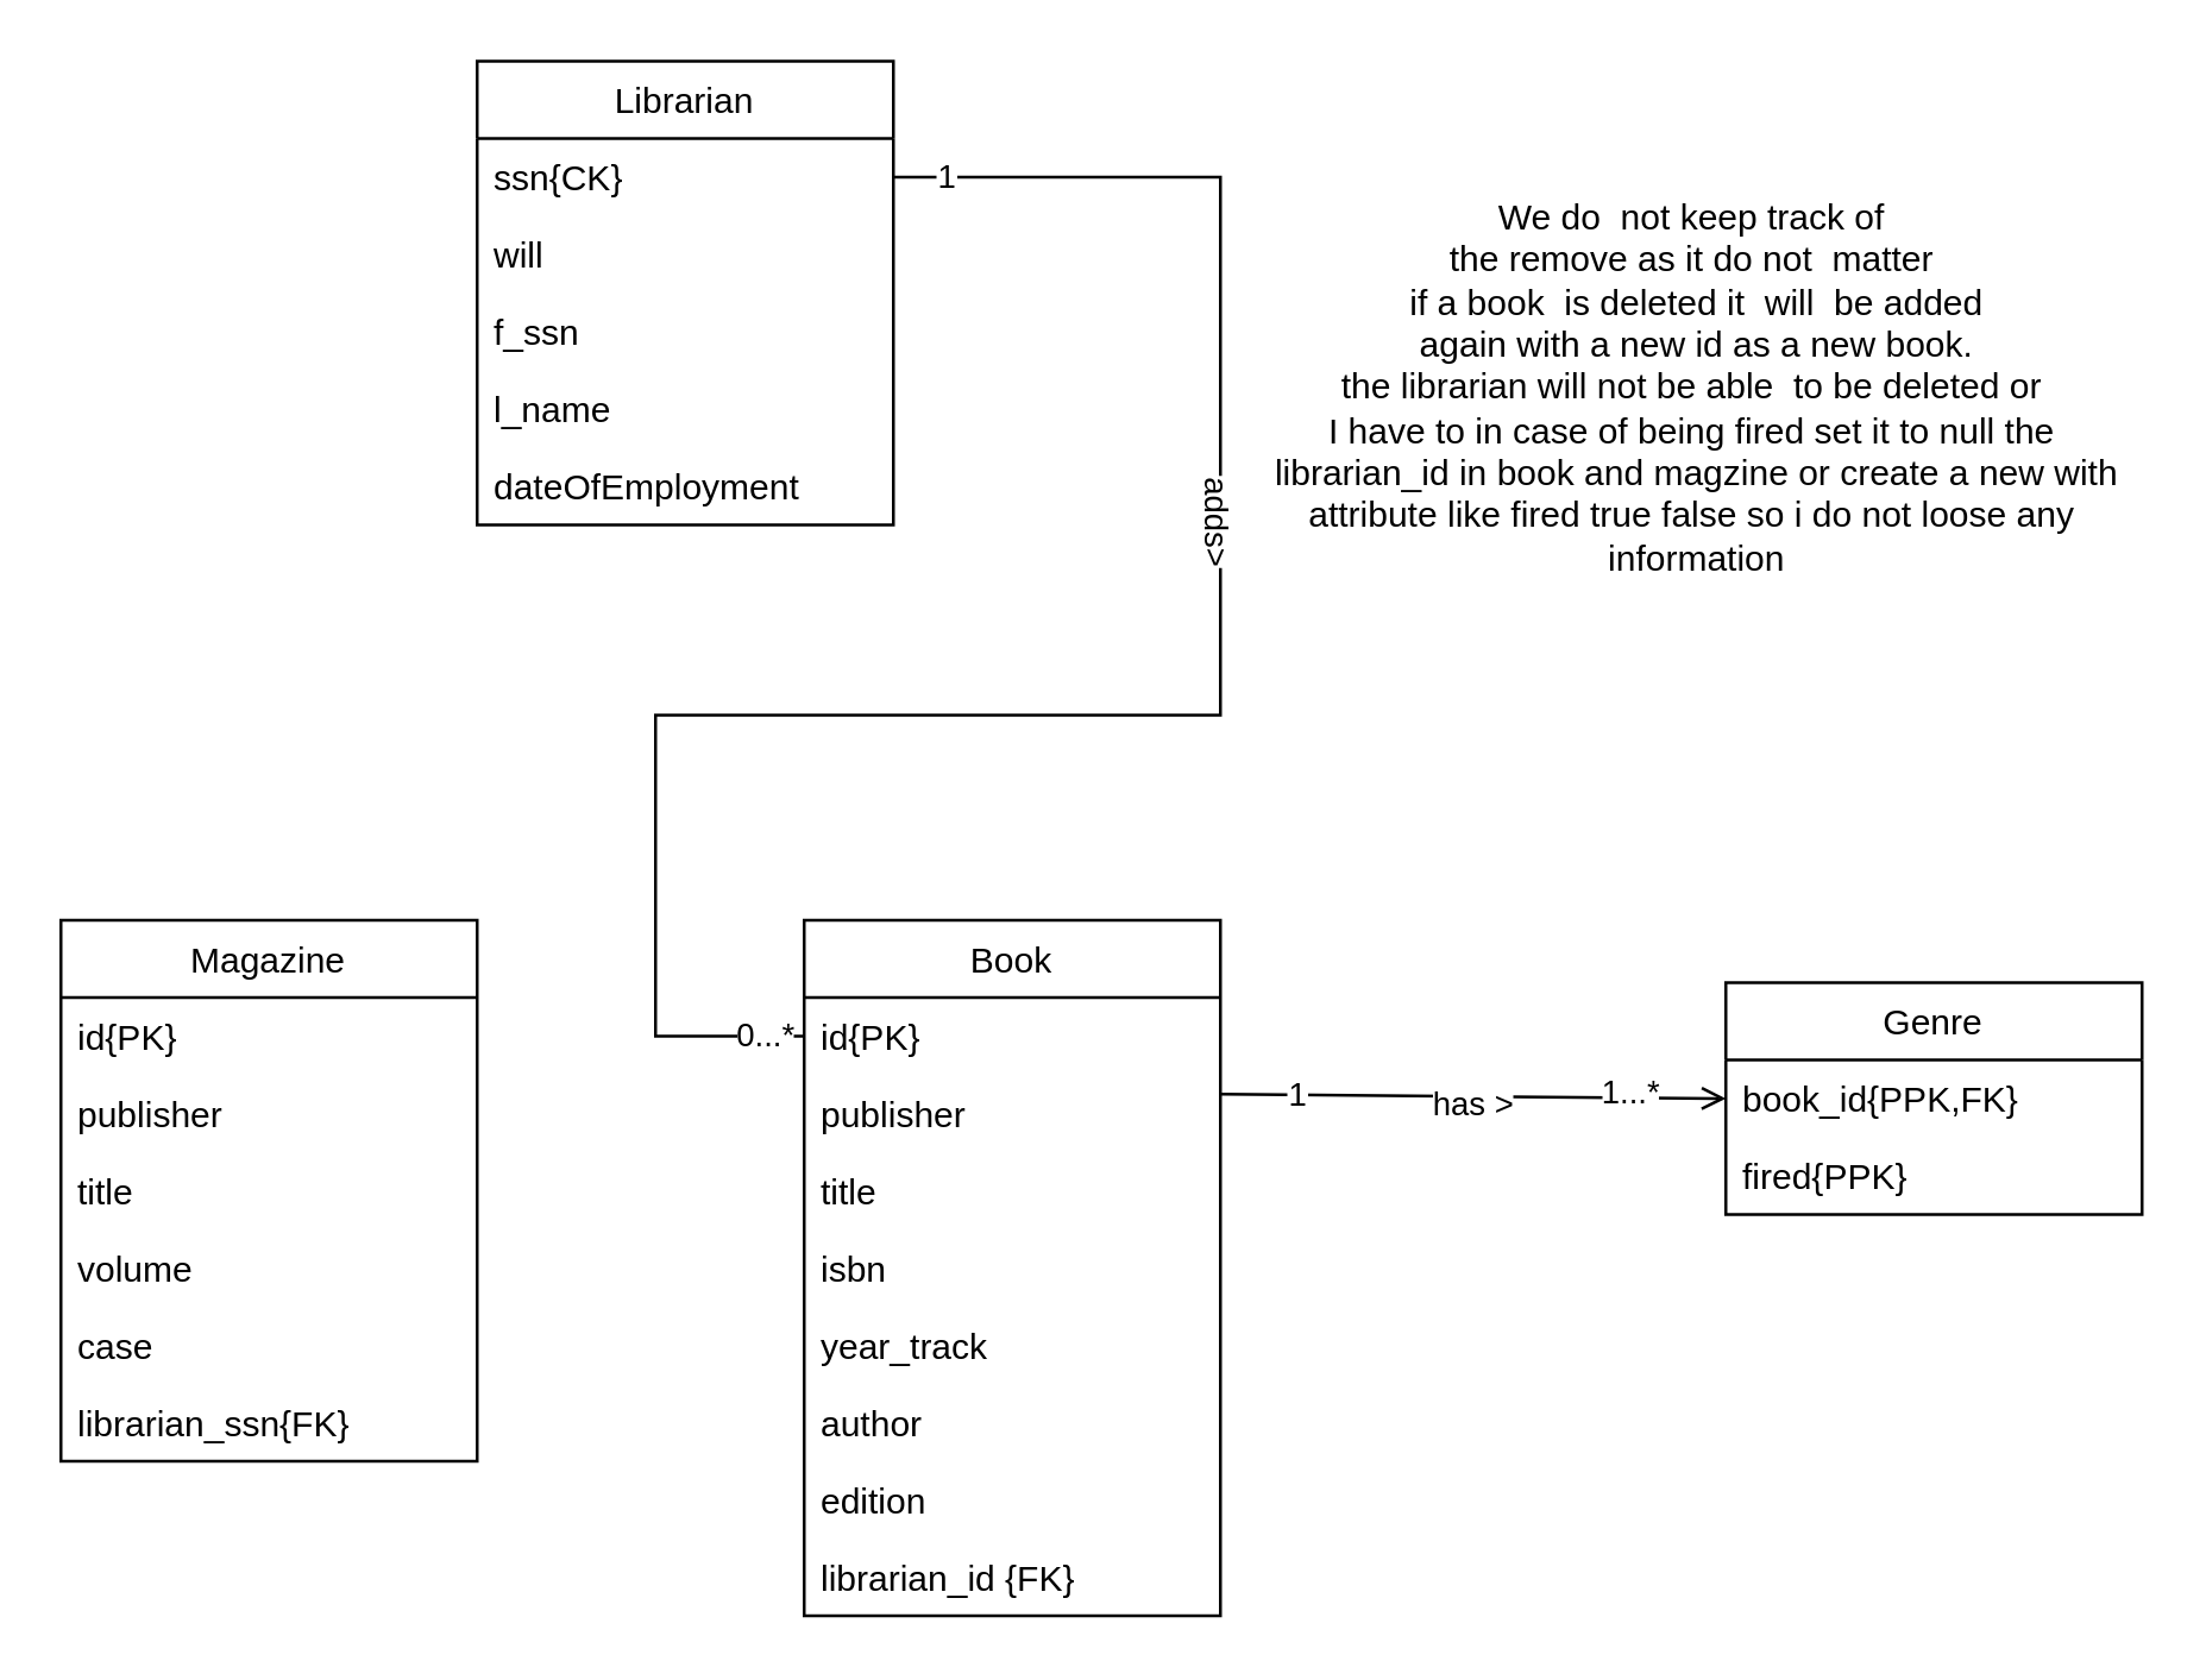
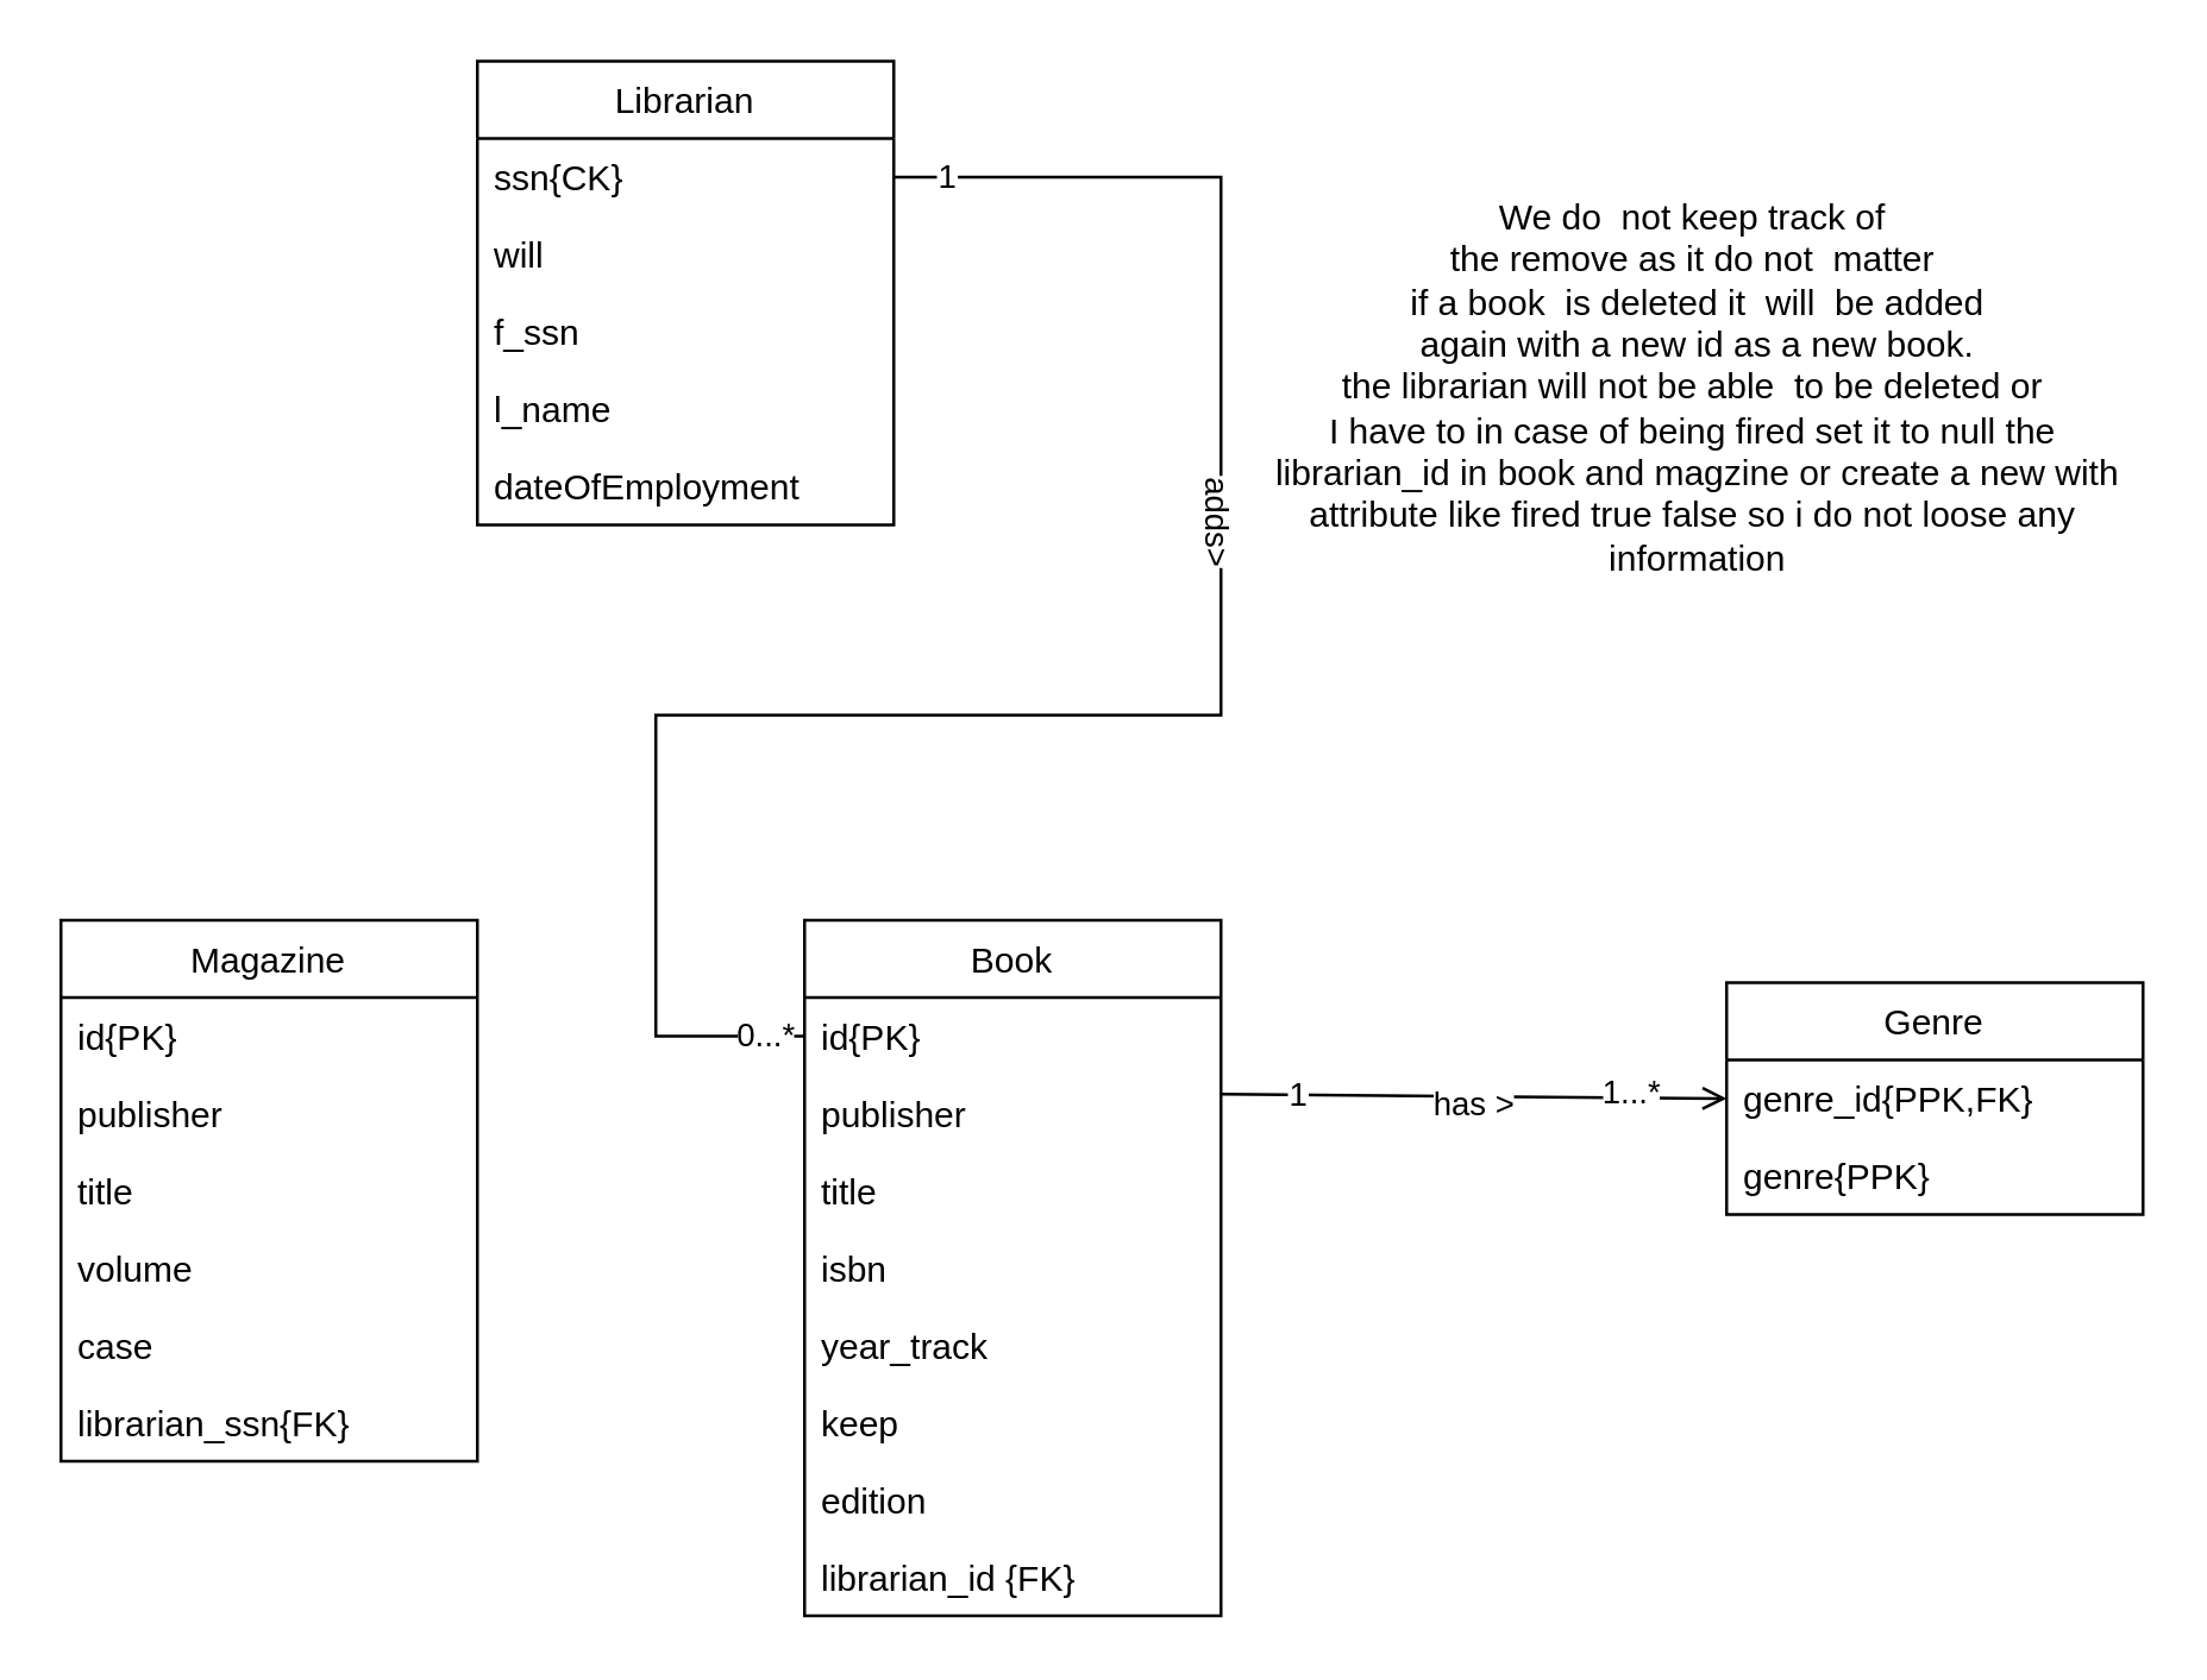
  <mxCell id="0" />
  <mxCell id="1" parent="0" />
  <mxCell id="2" value="Librarian" style="swimlane;fontStyle=0;childLayout=stackLayout;horizontal=1;startSize=26;fillColor=none;horizontalStack=0;resizeParent=1;resizeParentMax=0;resizeLast=0;collapsible=1;marginBottom=0;" parent="1" vertex="1"><mxGeometry x="160" y="20" width="140" height="156" as="geometry" /></mxCell>
  <mxCell id="3" value="ssn{CK}" style="text;strokeColor=none;fillColor=none;align=left;verticalAlign=top;spacingLeft=4;spacingRight=4;overflow=hidden;rotatable=0;points=[[0,0.5],[1,0.5]];portConstraint=eastwest;" parent="2" vertex="1"><mxGeometry y="26" width="140" height="26" as="geometry" /></mxCell>
  <mxCell id="4" value="will" style="text;strokeColor=none;fillColor=none;align=left;verticalAlign=top;spacingLeft=4;spacingRight=4;overflow=hidden;rotatable=0;points=[[0,0.5],[1,0.5]];portConstraint=eastwest;" parent="2" vertex="1"><mxGeometry y="52" width="140" height="26" as="geometry" /></mxCell>
  <mxCell id="5" value="f_ssn" style="text;strokeColor=none;fillColor=none;align=left;verticalAlign=top;spacingLeft=4;spacingRight=4;overflow=hidden;rotatable=0;points=[[0,0.5],[1,0.5]];portConstraint=eastwest;" parent="2" vertex="1"><mxGeometry y="78" width="140" height="26" as="geometry" /></mxCell>
  <mxCell id="6" value="l_name" style="text;strokeColor=none;fillColor=none;align=left;verticalAlign=top;spacingLeft=4;spacingRight=4;overflow=hidden;rotatable=0;points=[[0,0.5],[1,0.5]];portConstraint=eastwest;" parent="2" vertex="1"><mxGeometry y="104" width="140" height="26" as="geometry" /></mxCell>
  <mxCell id="7" value="dateOfEmployment" style="text;strokeColor=none;fillColor=none;align=left;verticalAlign=top;spacingLeft=4;spacingRight=4;overflow=hidden;rotatable=0;points=[[0,0.5],[1,0.5]];portConstraint=eastwest;" parent="2" vertex="1"><mxGeometry y="130" width="140" height="26" as="geometry" /></mxCell>
  <mxCell id="8" value="Magazine" style="swimlane;fontStyle=0;childLayout=stackLayout;horizontal=1;startSize=26;fillColor=none;horizontalStack=0;resizeParent=1;resizeParentMax=0;resizeLast=0;collapsible=1;marginBottom=0;" parent="1" vertex="1"><mxGeometry x="20" y="309" width="140" height="182" as="geometry" /></mxCell>
  <mxCell id="9" value="id{PK}" style="text;strokeColor=none;fillColor=none;align=left;verticalAlign=top;spacingLeft=4;spacingRight=4;overflow=hidden;rotatable=0;points=[[0,0.5],[1,0.5]];portConstraint=eastwest;" parent="8" vertex="1"><mxGeometry y="26" width="140" height="26" as="geometry" /></mxCell>
  <mxCell id="10" value="publisher" style="text;strokeColor=none;fillColor=none;align=left;verticalAlign=top;spacingLeft=4;spacingRight=4;overflow=hidden;rotatable=0;points=[[0,0.5],[1,0.5]];portConstraint=eastwest;" vertex="1" parent="8"><mxGeometry y="52" width="140" height="26" as="geometry" /></mxCell>
  <mxCell id="11" value="title" style="text;strokeColor=none;fillColor=none;align=left;verticalAlign=top;spacingLeft=4;spacingRight=4;overflow=hidden;rotatable=0;points=[[0,0.5],[1,0.5]];portConstraint=eastwest;" vertex="1" parent="8"><mxGeometry y="78" width="140" height="26" as="geometry" /></mxCell>
  <mxCell id="12" value="volume" style="text;strokeColor=none;fillColor=none;align=left;verticalAlign=top;spacingLeft=4;spacingRight=4;overflow=hidden;rotatable=0;points=[[0,0.5],[1,0.5]];portConstraint=eastwest;" parent="8" vertex="1"><mxGeometry y="104" width="140" height="26" as="geometry" /></mxCell>
  <mxCell id="13" value="case" style="text;strokeColor=none;fillColor=none;align=left;verticalAlign=top;spacingLeft=4;spacingRight=4;overflow=hidden;rotatable=0;points=[[0,0.5],[1,0.5]];portConstraint=eastwest;" parent="8" vertex="1"><mxGeometry y="130" width="140" height="26" as="geometry" /></mxCell>
  <mxCell id="14" value="librarian_ssn{FK}" style="text;strokeColor=none;fillColor=none;align=left;verticalAlign=top;spacingLeft=4;spacingRight=4;overflow=hidden;rotatable=0;points=[[0,0.5],[1,0.5]];portConstraint=eastwest;" vertex="1" parent="8"><mxGeometry y="156" width="140" height="26" as="geometry" /></mxCell>
  <mxCell id="15" value="Book" style="swimlane;fontStyle=0;childLayout=stackLayout;horizontal=1;startSize=26;fillColor=none;horizontalStack=0;resizeParent=1;resizeParentMax=0;resizeLast=0;collapsible=1;marginBottom=0;" parent="1" vertex="1"><mxGeometry x="270" y="309" width="140" height="234" as="geometry" /></mxCell>
  <mxCell id="16" value="id{PK}" style="text;strokeColor=none;fillColor=none;align=left;verticalAlign=top;spacingLeft=4;spacingRight=4;overflow=hidden;rotatable=0;points=[[0,0.5],[1,0.5]];portConstraint=eastwest;" parent="15" vertex="1"><mxGeometry y="26" width="140" height="26" as="geometry" /></mxCell>
  <mxCell id="17" value="publisher" style="text;strokeColor=none;fillColor=none;align=left;verticalAlign=top;spacingLeft=4;spacingRight=4;overflow=hidden;rotatable=0;points=[[0,0.5],[1,0.5]];portConstraint=eastwest;" vertex="1" parent="15"><mxGeometry y="52" width="140" height="26" as="geometry" /></mxCell>
  <mxCell id="18" value="title" style="text;strokeColor=none;fillColor=none;align=left;verticalAlign=top;spacingLeft=4;spacingRight=4;overflow=hidden;rotatable=0;points=[[0,0.5],[1,0.5]];portConstraint=eastwest;" vertex="1" parent="15"><mxGeometry y="78" width="140" height="26" as="geometry" /></mxCell>
  <mxCell id="19" value="isbn" style="text;strokeColor=none;fillColor=none;align=left;verticalAlign=top;spacingLeft=4;spacingRight=4;overflow=hidden;rotatable=0;points=[[0,0.5],[1,0.5]];portConstraint=eastwest;" parent="15" vertex="1"><mxGeometry y="104" width="140" height="26" as="geometry" /></mxCell>
  <mxCell id="20" value="year_track" style="text;strokeColor=none;fillColor=none;align=left;verticalAlign=top;spacingLeft=4;spacingRight=4;overflow=hidden;rotatable=0;points=[[0,0.5],[1,0.5]];portConstraint=eastwest;" parent="15" vertex="1"><mxGeometry y="130" width="140" height="26" as="geometry" /></mxCell>
- <mxCell id="21" value="author" style="text;strokeColor=none;fillColor=none;align=left;verticalAlign=top;spacingLeft=4;spacingRight=4;overflow=hidden;rotatable=0;points=[[0,0.5],[1,0.5]];portConstraint=eastwest;" parent="15" vertex="1"><mxGeometry y="156" width="140" height="26" as="geometry" /></mxCell>
+ <mxCell id="21" value="keep" style="text;strokeColor=none;fillColor=none;align=left;verticalAlign=top;spacingLeft=4;spacingRight=4;overflow=hidden;rotatable=0;points=[[0,0.5],[1,0.5]];portConstraint=eastwest;" parent="15" vertex="1"><mxGeometry y="156" width="140" height="26" as="geometry" /></mxCell>
  <mxCell id="22" value="edition" style="text;strokeColor=none;fillColor=none;align=left;verticalAlign=top;spacingLeft=4;spacingRight=4;overflow=hidden;rotatable=0;points=[[0,0.5],[1,0.5]];portConstraint=eastwest;" parent="15" vertex="1"><mxGeometry y="182" width="140" height="26" as="geometry" /></mxCell>
  <mxCell id="23" value="librarian_id {FK}" style="text;strokeColor=none;fillColor=none;align=left;verticalAlign=top;spacingLeft=4;spacingRight=4;overflow=hidden;rotatable=0;points=[[0,0.5],[1,0.5]];portConstraint=eastwest;" vertex="1" parent="15"><mxGeometry y="208" width="140" height="26" as="geometry" /></mxCell>
  <mxCell id="24" value="Genre" style="swimlane;fontStyle=0;childLayout=stackLayout;horizontal=1;startSize=26;fillColor=none;horizontalStack=0;resizeParent=1;resizeParentMax=0;resizeLast=0;collapsible=1;marginBottom=0;" parent="1" vertex="1"><mxGeometry x="580" y="330" width="140" height="78" as="geometry" /></mxCell>
- <mxCell id="25" value="book_id{PPK,FK}" style="text;strokeColor=none;fillColor=none;align=left;verticalAlign=top;spacingLeft=4;spacingRight=4;overflow=hidden;rotatable=0;points=[[0,0.5],[1,0.5]];portConstraint=eastwest;" parent="24" vertex="1"><mxGeometry y="26" width="140" height="26" as="geometry" /></mxCell>
- <mxCell id="26" value="fired{PPK}" style="text;strokeColor=none;fillColor=none;align=left;verticalAlign=top;spacingLeft=4;spacingRight=4;overflow=hidden;rotatable=0;points=[[0,0.5],[1,0.5]];portConstraint=eastwest;" parent="24" vertex="1"><mxGeometry y="52" width="140" height="26" as="geometry" /></mxCell>
+ <mxCell id="25" value="genre_id{PPK,FK}" style="text;strokeColor=none;fillColor=none;align=left;verticalAlign=top;spacingLeft=4;spacingRight=4;overflow=hidden;rotatable=0;points=[[0,0.5],[1,0.5]];portConstraint=eastwest;" parent="24" vertex="1"><mxGeometry y="26" width="140" height="26" as="geometry" /></mxCell>
+ <mxCell id="26" value="genre{PPK}" style="text;strokeColor=none;fillColor=none;align=left;verticalAlign=top;spacingLeft=4;spacingRight=4;overflow=hidden;rotatable=0;points=[[0,0.5],[1,0.5]];portConstraint=eastwest;" parent="24" vertex="1"><mxGeometry y="52" width="140" height="26" as="geometry" /></mxCell>
  <mxCell id="27" value="" style="endArrow=open;html=1;rounded=0;entryX=0;entryY=0.5;entryDx=0;entryDy=0;exitX=1;exitY=0.25;exitDx=0;exitDy=0;" parent="1" target="25" edge="1" source="15"><mxGeometry width="50" height="50" relative="1" as="geometry"><mxPoint x="540" y="640" as="sourcePoint" /><mxPoint x="590" y="590" as="targetPoint" /><Array as="points" /></mxGeometry></mxCell>
  <mxCell id="28" value="has &amp;gt;" style="edgeLabel;html=1;align=center;verticalAlign=middle;resizable=0;points=[];rotation=0;" parent="27" vertex="1" connectable="0"><mxGeometry x="0.001" y="-2" relative="1" as="geometry"><mxPoint as="offset" /></mxGeometry></mxCell>
  <mxCell id="29" value="1" style="edgeLabel;html=1;align=center;verticalAlign=middle;resizable=0;points=[];" parent="27" vertex="1" connectable="0"><mxGeometry x="-0.695" relative="1" as="geometry"><mxPoint as="offset" /></mxGeometry></mxCell>
  <mxCell id="30" value="1...*" style="edgeLabel;html=1;align=center;verticalAlign=middle;resizable=0;points=[];" parent="27" vertex="1" connectable="0"><mxGeometry x="0.615" y="2" relative="1" as="geometry"><mxPoint as="offset" /></mxGeometry></mxCell>
  <mxCell id="31" value="" style="endArrow=none;html=1;rounded=0;entryX=1;entryY=0.5;entryDx=0;entryDy=0;exitX=0;exitY=0.5;exitDx=0;exitDy=0;" edge="1" parent="1" source="16" target="3"><mxGeometry width="50" height="50" relative="1" as="geometry"><mxPoint x="290" y="180" as="sourcePoint" /><mxPoint x="340" y="130" as="targetPoint" /><Array as="points"><mxPoint x="220" y="348" /><mxPoint x="220" y="240" /><mxPoint x="410" y="240" /><mxPoint x="410" y="59" /></Array></mxGeometry></mxCell>
  <mxCell id="32" value="adds&amp;gt;" style="edgeLabel;html=1;align=center;verticalAlign=middle;resizable=0;points=[];rotation=90;" vertex="1" connectable="0" parent="31"><mxGeometry x="0.297" relative="1" as="geometry"><mxPoint as="offset" /></mxGeometry></mxCell>
  <mxCell id="33" value="1" style="edgeLabel;html=1;align=center;verticalAlign=middle;resizable=0;points=[];" vertex="1" connectable="0" parent="31"><mxGeometry x="0.947" y="-1" relative="1" as="geometry"><mxPoint as="offset" /></mxGeometry></mxCell>
  <mxCell id="34" value="0...*" style="edgeLabel;html=1;align=center;verticalAlign=middle;resizable=0;points=[];" vertex="1" connectable="0" parent="31"><mxGeometry x="-0.956" y="-1" relative="1" as="geometry"><mxPoint as="offset" /></mxGeometry></mxCell>
  <mxCell id="35" value="We do&amp;nbsp; not keep track of&amp;nbsp;&lt;br&gt;the remove as it do not&amp;nbsp; matter&amp;nbsp;&lt;br&gt;if a book&amp;nbsp; is deleted it&amp;nbsp; will&amp;nbsp; be added&lt;br&gt;again with a new id as a new book.&lt;br&gt;the librarian will not be able&amp;nbsp; to be deleted or&amp;nbsp;&lt;br&gt;I have to in case of being fired set it to null the&amp;nbsp;&lt;br&gt;librarian_id in book and magzine or create a new with&lt;br&gt;attribute like fired true false so i do not loose any&amp;nbsp;&lt;br&gt;information" style="text;html=1;align=center;verticalAlign=middle;resizable=0;points=[];autosize=1;strokeColor=none;fillColor=none;" vertex="1" parent="1"><mxGeometry x="420" y="65" width="300" height="130" as="geometry" /></mxCell>
